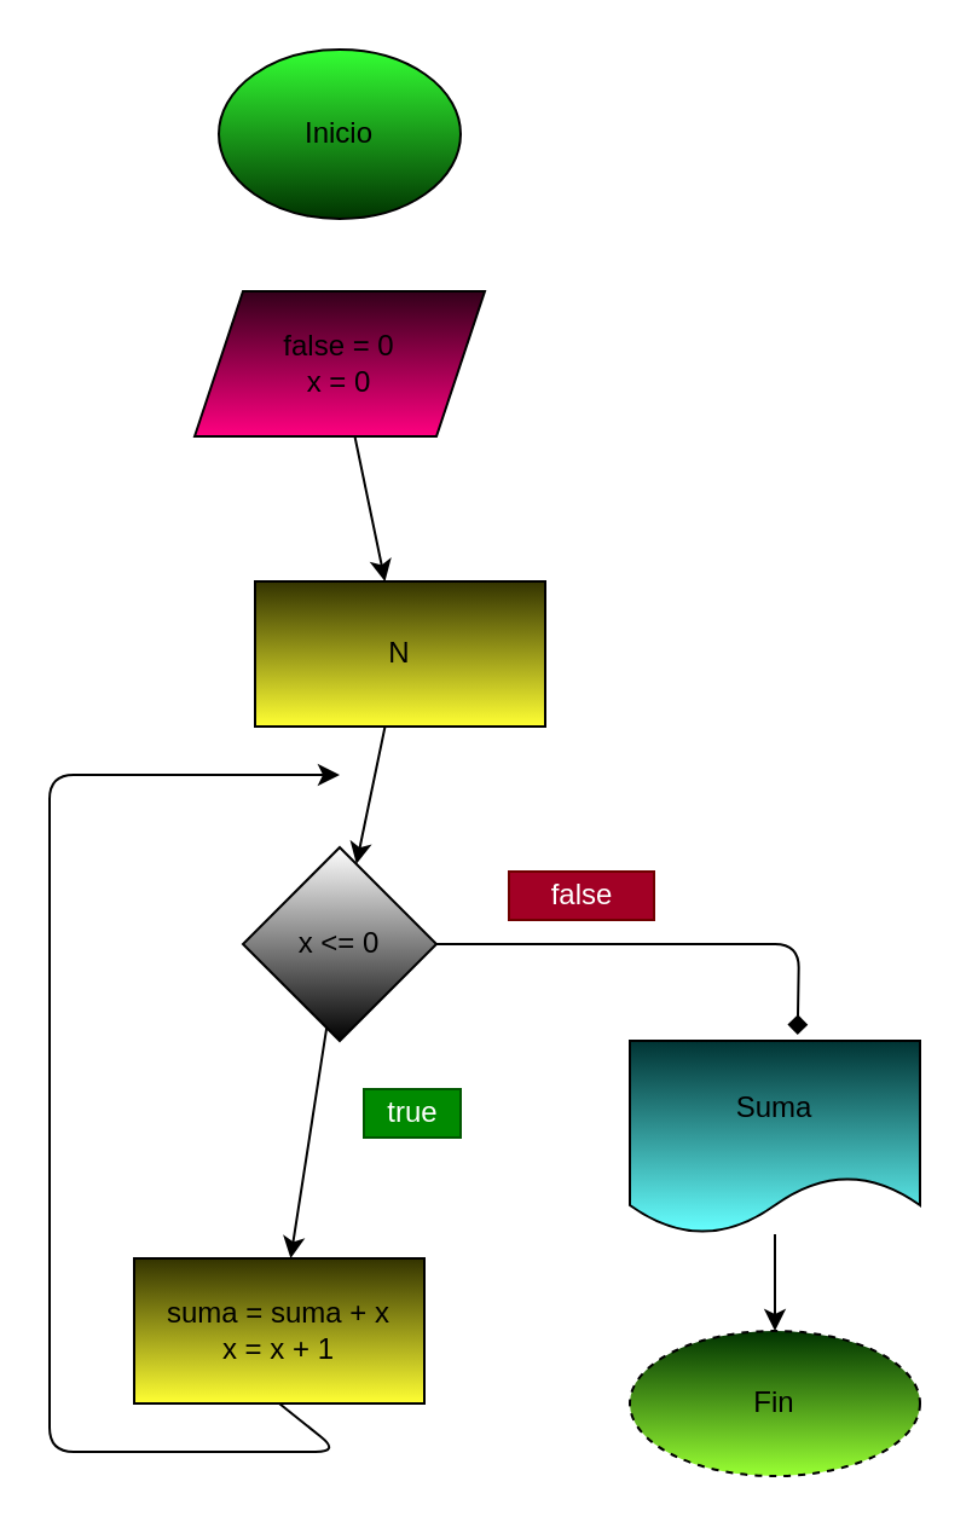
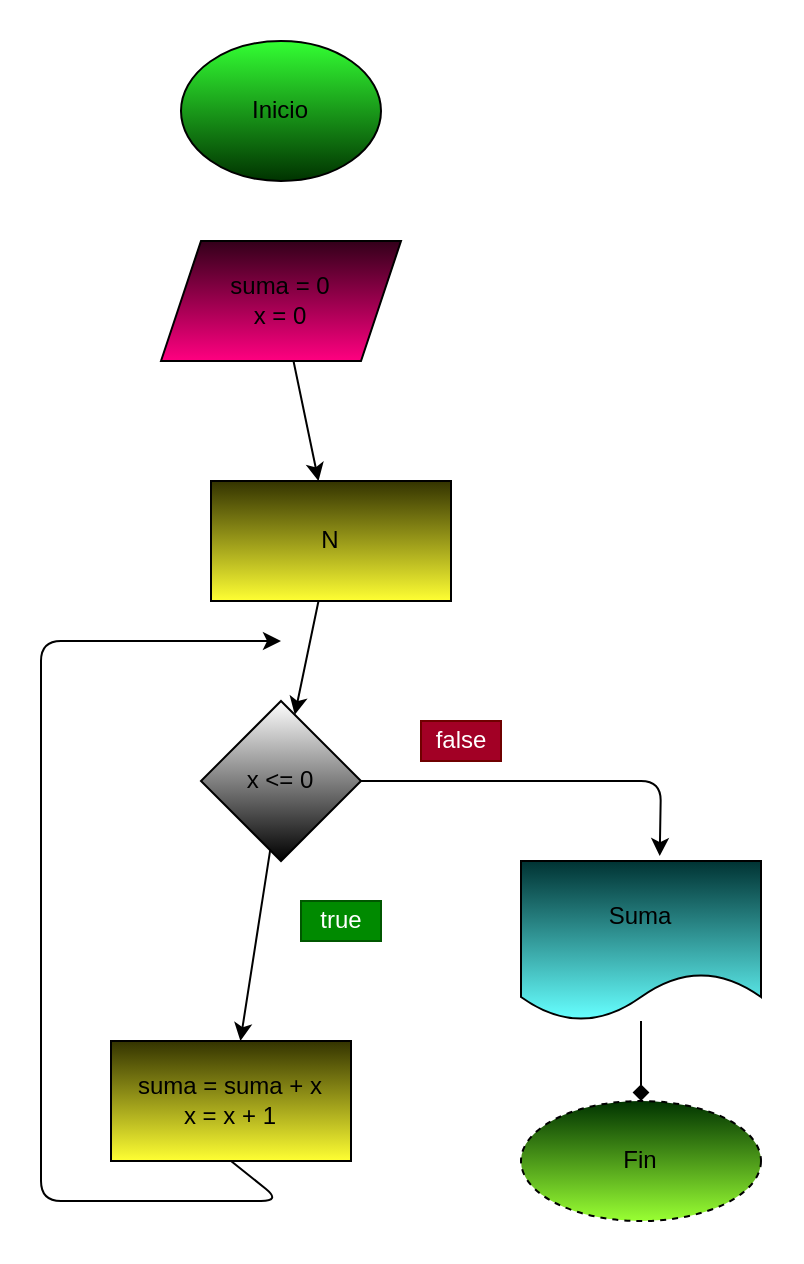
  <mxCell id="0" />
  <mxCell id="1" parent="0" />
  <mxCell id="2" value="Inicio" style="ellipse;whiteSpace=wrap;html=1;gradientColor=#003300;fillColor=#33FF33;" vertex="1" parent="1"><mxGeometry x="90" width="100" height="70" as="geometry" y="20" /></mxCell>
  <mxCell id="3" value="" style="edgeStyle=none;html=1;" edge="1" parent="1" source="4" target="6"><mxGeometry relative="1" as="geometry" /></mxCell>
- <mxCell id="4" value="false = 0&lt;br&gt;x = 0" style="shape=parallelogram;perimeter=parallelogramPerimeter;whiteSpace=wrap;html=1;fixedSize=1;fillColor=#33001A;gradientColor=#FF0080;" vertex="1" parent="1"><mxGeometry x="80" y="120" width="120" height="60" as="geometry" /></mxCell>
+ <mxCell id="4" value="suma = 0&lt;br&gt;x = 0" style="shape=parallelogram;perimeter=parallelogramPerimeter;whiteSpace=wrap;html=1;fixedSize=1;fillColor=#33001A;gradientColor=#FF0080;" vertex="1" parent="1"><mxGeometry x="80" y="120" width="120" height="60" as="geometry" /></mxCell>
  <mxCell id="5" value="" style="edgeStyle=none;html=1;" edge="1" parent="1" source="6" target="9"><mxGeometry relative="1" as="geometry" /></mxCell>
  <mxCell id="6" value="N&lt;br&gt;" style="whiteSpace=wrap;html=1;gradientColor=#FFFF33;fillColor=#333300;" vertex="1" parent="1"><mxGeometry x="105" y="240" width="120" height="60" as="geometry" /></mxCell>
  <mxCell id="7" value="" style="edgeStyle=none;html=1;" edge="1" parent="1" source="9" target="10"><mxGeometry relative="1" as="geometry" /></mxCell>
- <mxCell id="8" value="" style="edgeStyle=none;html=1;entryX=0.578;entryY=-0.031;entryDx=0;entryDy=0;entryPerimeter=0;endArrow=diamond;" edge="1" parent="1" source="9" target="12"><mxGeometry relative="1" as="geometry"><Array as="points"><mxPoint x="330" y="390" /></Array></mxGeometry></mxCell>
+ <mxCell id="8" value="" style="edgeStyle=none;html=1;entryX=0.578;entryY=-0.031;entryDx=0;entryDy=0;entryPerimeter=0;" edge="1" parent="1" source="9" target="12"><mxGeometry relative="1" as="geometry"><Array as="points"><mxPoint x="330" y="390" /></Array></mxGeometry></mxCell>
  <mxCell id="9" value="x &amp;lt;= 0" style="rhombus;whiteSpace=wrap;html=1;gradientColor=#000000;" vertex="1" parent="1"><mxGeometry x="100" y="350" width="80" height="80" as="geometry" /></mxCell>
  <mxCell id="10" value="suma = suma + x&lt;br&gt;x = x + 1" style="whiteSpace=wrap;html=1;fillColor=#333300;gradientColor=#FFFF33;" vertex="1" parent="1"><mxGeometry x="55" y="520" width="120" height="60" as="geometry" /></mxCell>
- <mxCell id="11" value="" style="edgeStyle=none;html=1;" edge="1" parent="1" source="12" target="13"><mxGeometry relative="1" as="geometry" /></mxCell>
+ <mxCell id="11" value="" style="edgeStyle=none;html=1;endArrow=diamond;" edge="1" parent="1" source="12" target="13"><mxGeometry relative="1" as="geometry" /></mxCell>
  <mxCell id="12" value="Suma" style="shape=document;whiteSpace=wrap;html=1;boundedLbl=1;gradientColor=#66FFFF;fillColor=#003333;" vertex="1" parent="1"><mxGeometry x="260" y="430" width="120" height="80" as="geometry" /></mxCell>
  <mxCell id="13" value="Fin" style="ellipse;whiteSpace=wrap;html=1;fillColor=#003300;gradientColor=#99FF33;dashed=1;" vertex="1" parent="1"><mxGeometry x="260" y="550" width="120" height="60" as="geometry" /></mxCell>
  <mxCell id="14" value="" style="endArrow=classic;html=1;exitX=0.5;exitY=1;exitDx=0;exitDy=0;" edge="1" parent="1" source="10"><mxGeometry width="50" height="50" relative="1" as="geometry"><mxPoint x="90" y="670" as="sourcePoint" /><mxPoint x="140" y="320" as="targetPoint" /><Array as="points"><mxPoint x="140" y="600" /><mxPoint x="20" y="600" /><mxPoint x="20" y="320" /></Array></mxGeometry></mxCell>
- <mxCell id="15" value="false" style="text;html=1;align=center;verticalAlign=middle;resizable=0;points=[];autosize=1;strokeColor=#6F0000;fillColor=#a20025;fontColor=#ffffff;" vertex="1" parent="1"><mxGeometry x="210" y="360" width="60" height="20" as="geometry" /></mxCell>
+ <mxCell id="15" value="false" style="text;html=1;align=center;verticalAlign=middle;resizable=0;points=[];autosize=1;strokeColor=#6F0000;fillColor=#a20025;fontColor=#ffffff;" vertex="1" parent="1"><mxGeometry x="210" y="360" width="40" height="20" as="geometry" /></mxCell>
  <mxCell id="16" value="true" style="text;html=1;align=center;verticalAlign=middle;resizable=0;points=[];autosize=1;strokeColor=#005700;fillColor=#008a00;fontColor=#ffffff;" vertex="1" parent="1"><mxGeometry x="150" y="450" width="40" height="20" as="geometry" /></mxCell>
